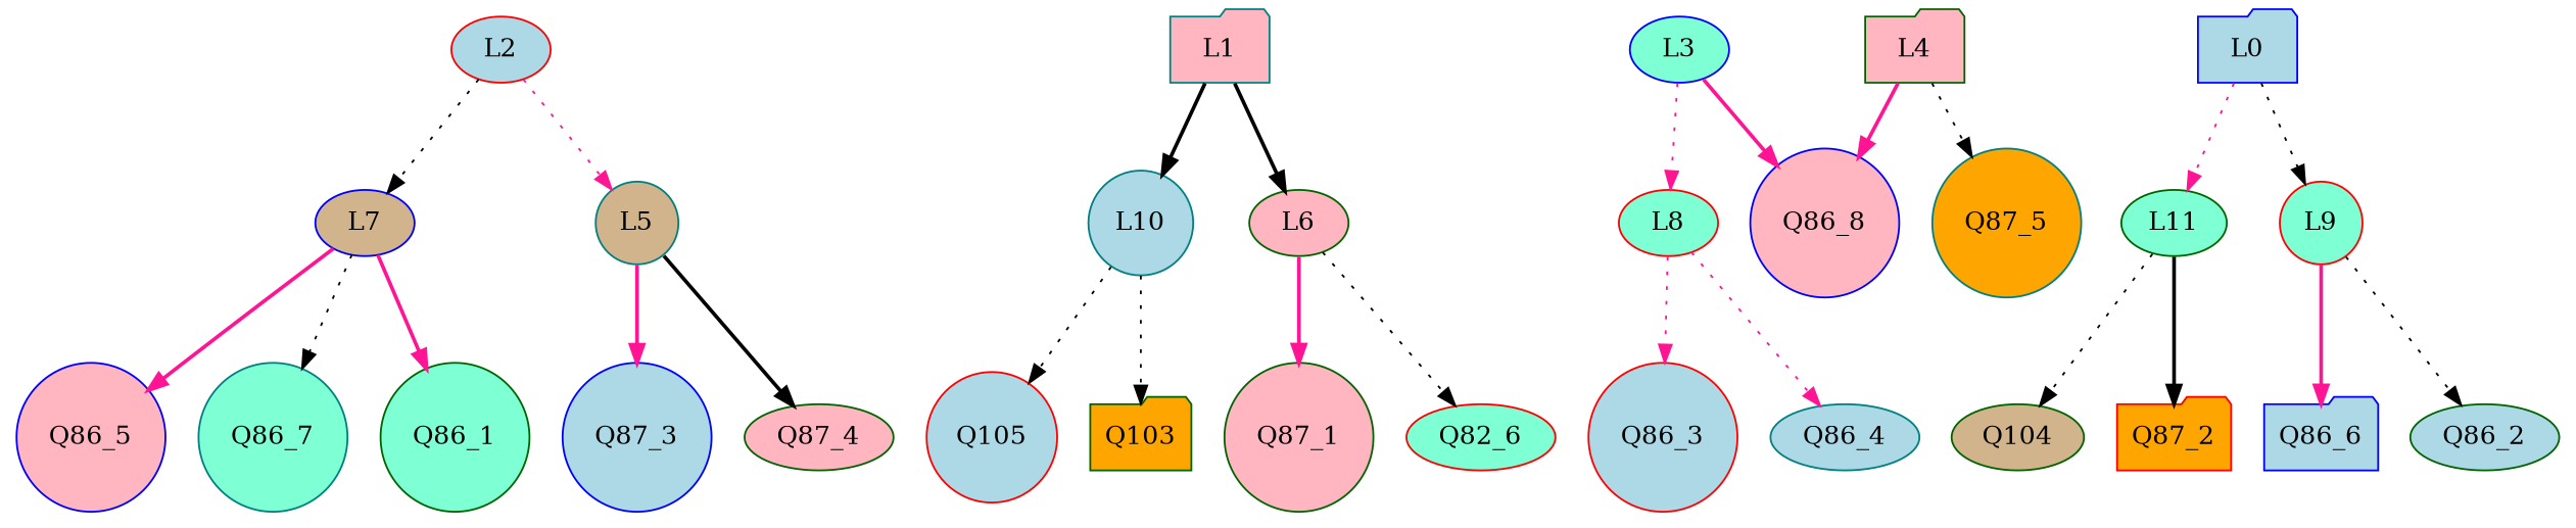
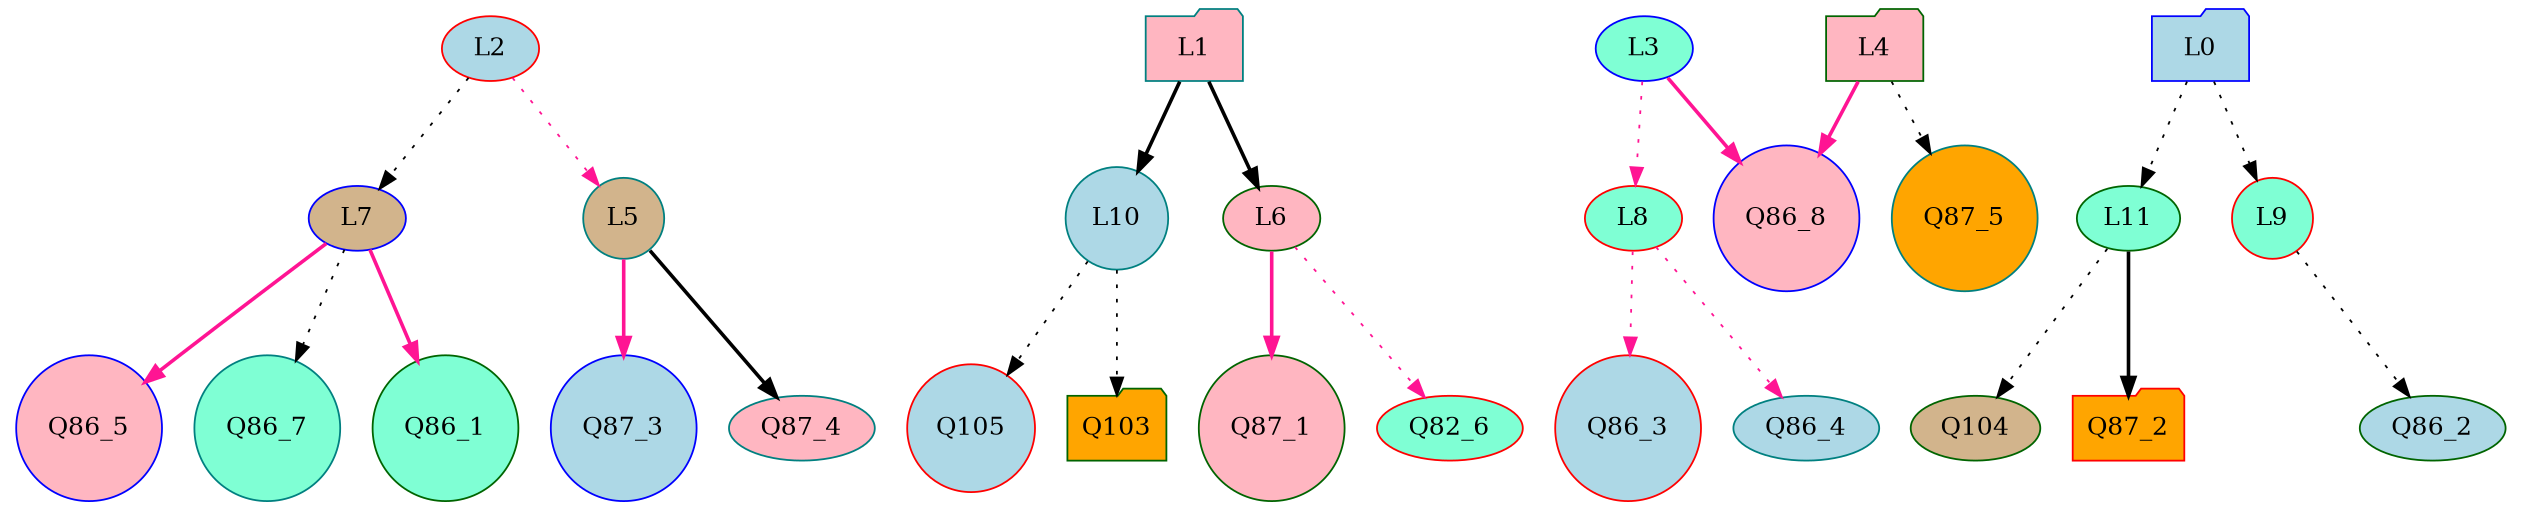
  digraph {
    node [color=darkgreen fillcolor=lightblue shape=circle style=filled]
    edge [color=deeppink style=dotted]
    L7 [color=blue fillcolor=tan shape=ellipse]
    Q86_5 [color=blue fillcolor=lightpink]
    Q86_7 [color=teal fillcolor=aquamarine]
    Q86_1 [fillcolor=aquamarine]
    Q87_1 [fillcolor=lightpink]
    L10 [color=teal]
    Q105 [color=red]
    Q103 [fillcolor=orange shape=folder]
    Q86_3 [color=red]
    Q86_8 [color=blue fillcolor=lightpink]
    L11 [fillcolor=aquamarine shape=ellipse]
    Q104 [fillcolor=tan shape=ellipse]
    Q87_2 [color=red fillcolor=orange shape=folder]
    L3 [color=blue fillcolor=aquamarine shape=ellipse]
    L4 [fillcolor=lightpink shape=folder]
    L8 [color=red fillcolor=aquamarine shape=ellipse]
    L9 [color=red fillcolor=aquamarine]
-   Q86_6 [color=blue shape=folder]
    Q86_2 [shape=ellipse]
    Q87_5 [color=teal fillcolor=orange]
    n21 [color=red fillcolor=aquamarine label=Q82_6 shape=ellipse]
    L2 [color=red shape=ellipse]
    L5 [color=teal fillcolor=tan]
    Q86_4 [color=teal shape=ellipse]
    L6 [fillcolor=lightpink shape=ellipse]
    Q87_3 [color=blue]
-   Q87_4 [fillcolor=lightpink shape=ellipse]
+   Q87_4 [color=teal fillcolor=lightpink shape=ellipse]
    L1 [color=teal fillcolor=lightpink shape=folder]
    L0 [color=blue shape=folder]
    subgraph sub_1 {
    }
    subgraph sub_2 {
      L7
      Q86_5
      Q86_7
      Q86_1
      Q87_1
      L10
      Q105
      Q103
      Q86_3
      Q86_8
      L11
      Q104
      Q87_2
      L3
      L4
      L8
      L9
-     Q86_6
      Q86_2
      Q87_5
      n21
      L2
      L5
      Q86_4
      L6
      Q87_3
      Q87_4
      L1
      L0
    }
    L7 -> Q86_5 [style=bold]
    L7 -> Q86_7 [color=black]
    L7 -> Q86_1 [style=bold]
    L10 -> Q105 [color=black]
    L10 -> Q103 [color=black]
    L11 -> Q104 [color=black]
    L11 -> Q87_2 [color=black style=bold]
    L3 -> Q86_8 [style=bold]
    L3 -> L8
    L4 -> Q86_8 [style=bold]
    L4 -> Q87_5 [color=black]
    L8 -> Q86_3
    L8 -> Q86_4
-   L9 -> Q86_6 [style=bold]
    L9 -> Q86_2 [color=black]
    L2 -> L7 [color=black]
    L2 -> L5
    L5 -> Q87_3 [style=bold]
    L5 -> Q87_4 [color=black style=bold]
    L6 -> Q87_1 [style=bold]
-   L6 -> n21 [color=black]
+   L6 -> n21
    L1 -> L10 [color=black style=bold]
    L1 -> L6 [color=black style=bold]
-   L0 -> L11
+   L0 -> L11 [color=black]
    L0 -> L9 [color=black]
  }
